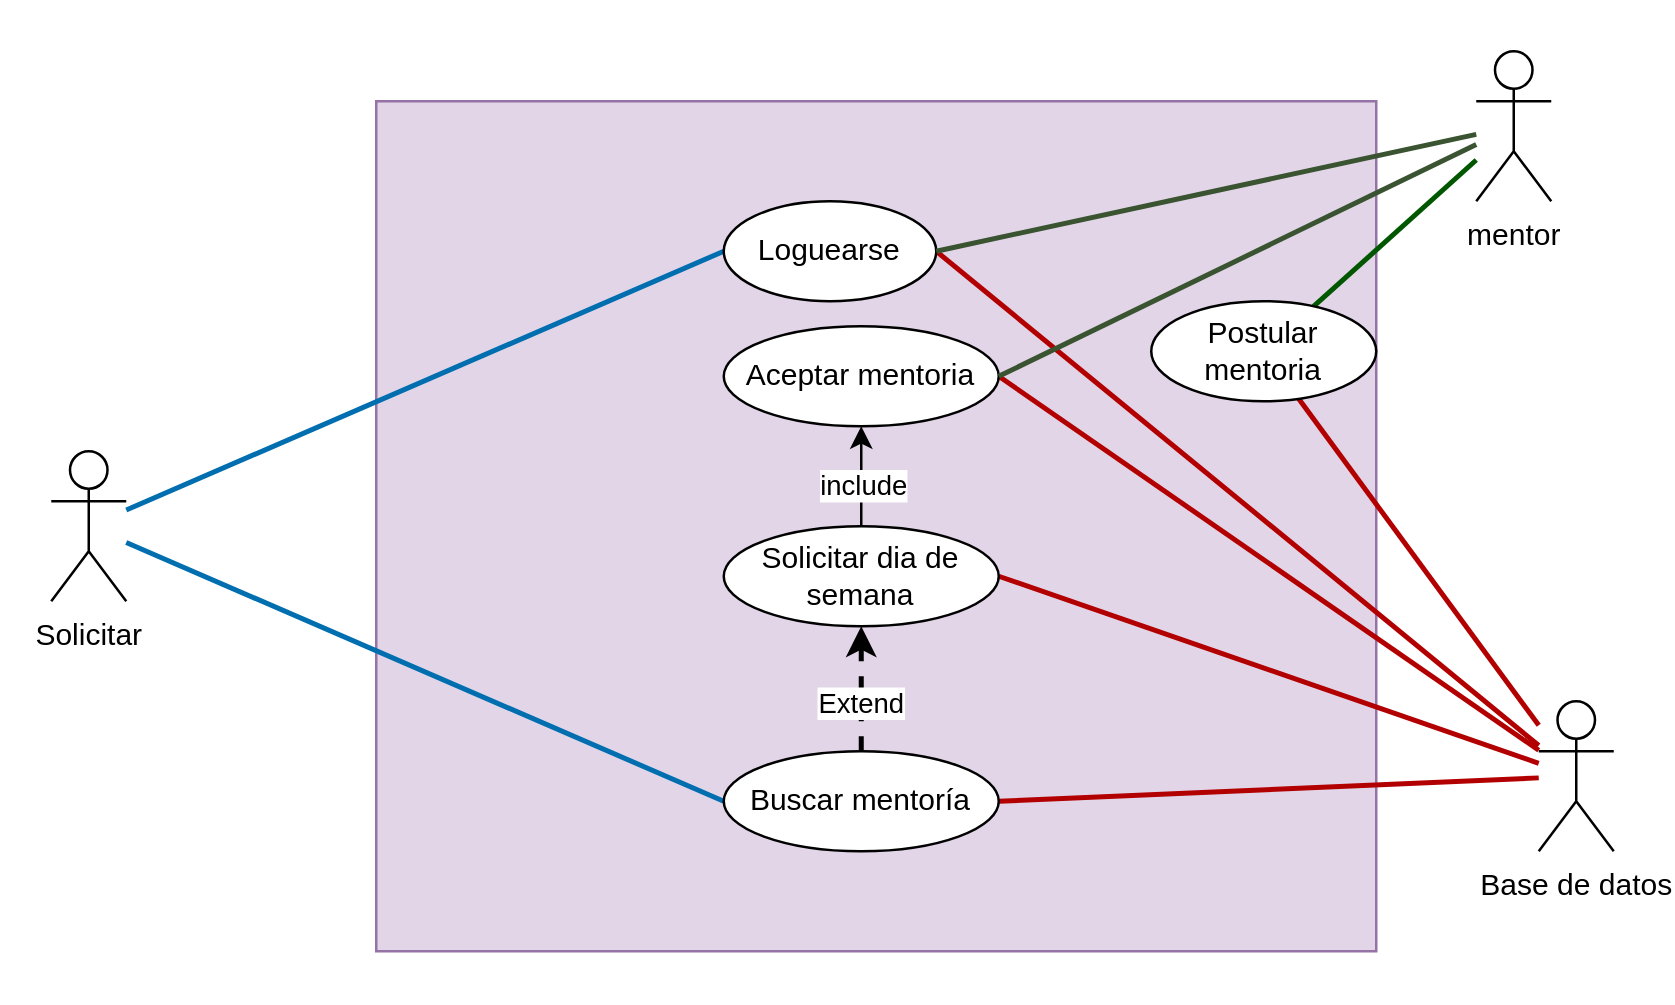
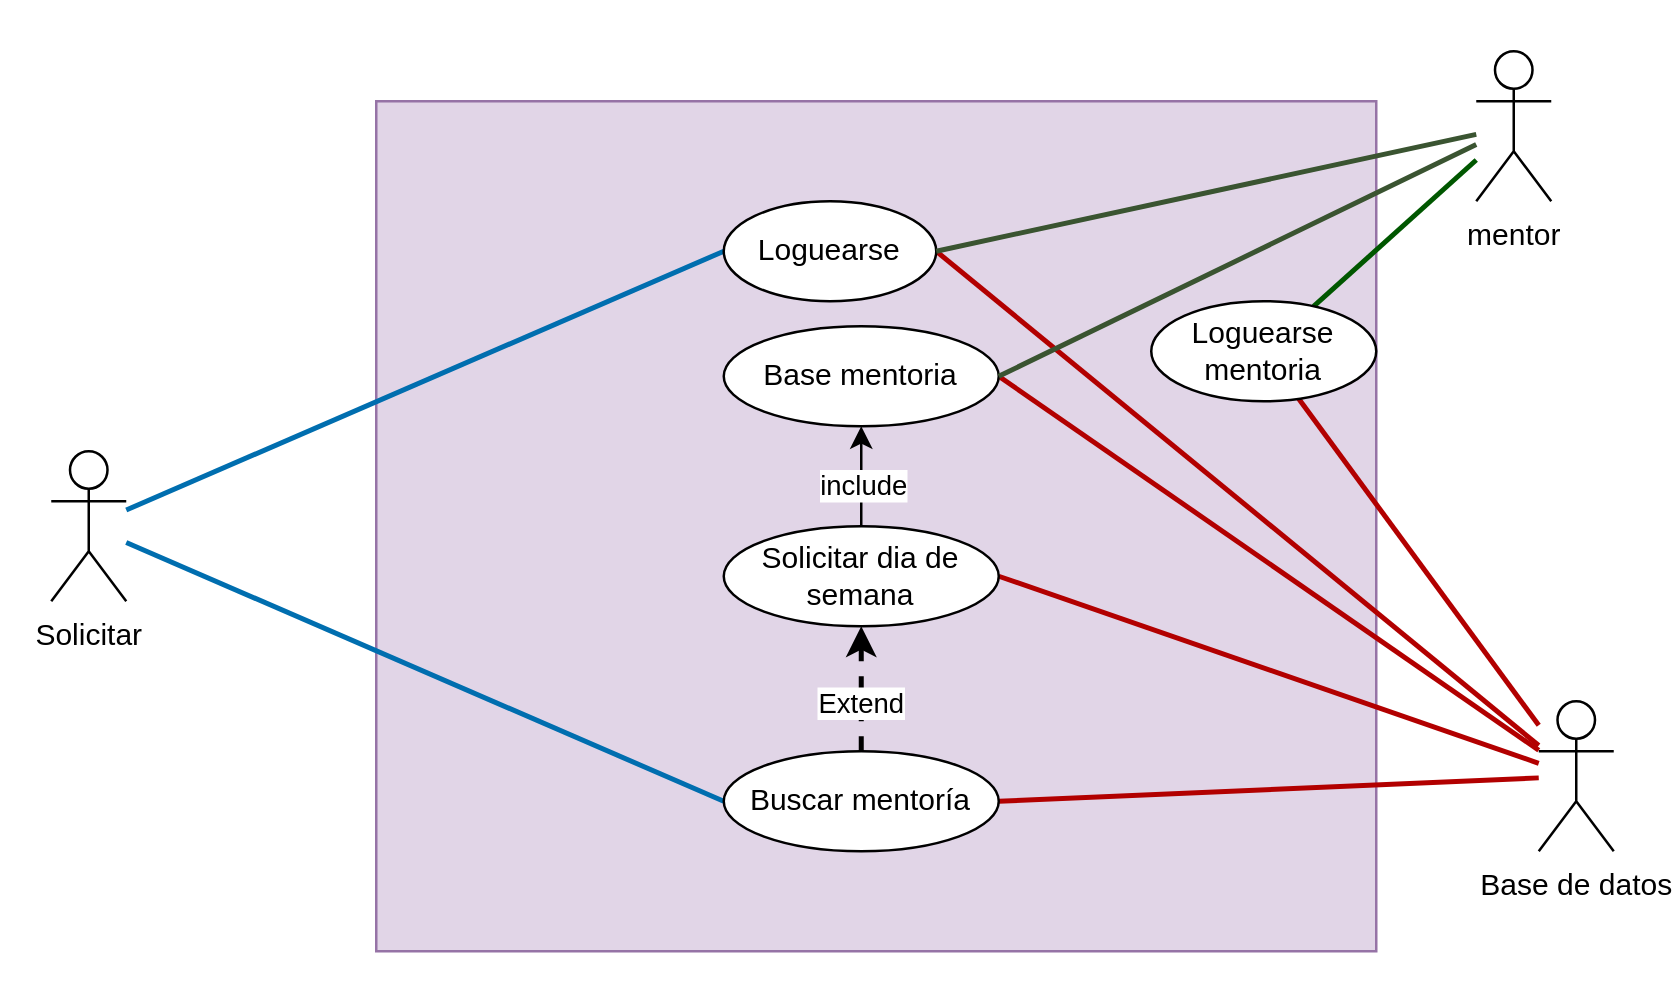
  <mxCell id="0" />
  <mxCell id="1" parent="0" />
  <mxCell id="2" value="" style="verticalLabelPosition=bottom;verticalAlign=top;html=1;shape=mxgraph.basic.rect;fillColor2=none;strokeWidth=1;size=20;indent=5;fillColor=#e1d5e7;container=0;strokeColor=#9673a6;top=1;absoluteCornerSize=1;" vertex="1" parent="1"><mxGeometry x="150" y="40" width="400" height="340" as="geometry" /></mxCell>
  <mxCell id="3" value="" style="orthogonalLoop=1;jettySize=auto;html=1;entryX=0;entryY=0.5;entryDx=0;entryDy=0;endArrow=none;endFill=0;rounded=0;strokeColor=#006EAF;fillColor=#1ba1e2;strokeWidth=2;" edge="1" parent="1" source="5" target="11"><mxGeometry relative="1" as="geometry"><mxPoint x="200" y="140" as="targetPoint" /></mxGeometry></mxCell>
  <mxCell id="4" style="orthogonalLoop=1;jettySize=auto;html=1;entryX=0;entryY=0.5;entryDx=0;entryDy=0;endArrow=none;endFill=0;rounded=0;strokeColor=#006EAF;fillColor=#1ba1e2;strokeWidth=2;" edge="1" parent="1" source="5" target="14"><mxGeometry relative="1" as="geometry" /></mxCell>
  <mxCell id="5" value="Solicitar" style="shape=umlActor;verticalLabelPosition=bottom;verticalAlign=top;html=1;" vertex="1" parent="1"><mxGeometry x="20" y="180" width="30" height="60" as="geometry" /></mxCell>
  <mxCell id="6" style="orthogonalLoop=1;jettySize=auto;html=1;entryX=1;entryY=0.5;entryDx=0;entryDy=0;endArrow=none;endFill=0;rounded=0;strokeColor=#B20000;fillColor=#e51400;strokeWidth=2;" edge="1" parent="1" source="10" target="11"><mxGeometry relative="1" as="geometry" /></mxCell>
  <mxCell id="7" style="orthogonalLoop=1;jettySize=auto;html=1;entryX=1;entryY=0.5;entryDx=0;entryDy=0;endArrow=none;endFill=0;rounded=0;strokeColor=#B20000;fillColor=#e51400;strokeWidth=2;" edge="1" parent="1" source="10" target="14"><mxGeometry relative="1" as="geometry" /></mxCell>
  <mxCell id="8" style="orthogonalLoop=1;jettySize=auto;html=1;entryX=1;entryY=0.5;entryDx=0;entryDy=0;endArrow=none;endFill=0;rounded=0;strokeColor=#B20000;fillColor=#e51400;strokeWidth=2;" edge="1" parent="1" source="10" target="17"><mxGeometry relative="1" as="geometry" /></mxCell>
  <mxCell id="9" value="" style="edgeStyle=none;rounded=0;orthogonalLoop=1;jettySize=auto;html=1;strokeColor=#B20000;strokeWidth=2;endArrow=none;endFill=0;fillColor=#e51400;" edge="1" parent="1" source="10" target="24"><mxGeometry relative="1" as="geometry" /></mxCell>
  <mxCell id="10" value="Base de datos" style="shape=umlActor;verticalLabelPosition=bottom;verticalAlign=top;html=1;" vertex="1" parent="1"><mxGeometry x="615" y="280" width="30" height="60" as="geometry" /></mxCell>
  <mxCell id="11" value="Loguearse" style="ellipse;whiteSpace=wrap;html=1;" vertex="1" parent="1"><mxGeometry x="289" y="80" width="85" height="40" as="geometry" /></mxCell>
  <mxCell id="12" style="edgeStyle=none;rounded=0;orthogonalLoop=1;jettySize=auto;html=1;strokeColor=default;strokeWidth=2;endArrow=classic;endFill=1;dashed=1;" edge="1" parent="1" source="14" target="17"><mxGeometry relative="1" as="geometry" /></mxCell>
  <mxCell id="13" value="Extend" style="edgeLabel;html=1;align=center;verticalAlign=middle;resizable=0;points=[];" vertex="1" connectable="0" parent="12"><mxGeometry x="-0.189" y="1" relative="1" as="geometry"><mxPoint as="offset" /></mxGeometry></mxCell>
  <mxCell id="14" value="Buscar mentoría" style="ellipse;whiteSpace=wrap;html=1;" vertex="1" parent="1"><mxGeometry x="289" y="300" width="110" height="40" as="geometry" /></mxCell>
  <mxCell id="15" style="edgeStyle=none;rounded=0;orthogonalLoop=1;jettySize=auto;html=1;strokeColor=default;endArrow=classic;endFill=1;" edge="1" parent="1" source="17" target="19"><mxGeometry relative="1" as="geometry" /></mxCell>
  <mxCell id="16" value="include" style="edgeLabel;html=1;align=center;verticalAlign=middle;resizable=0;points=[];" vertex="1" connectable="0" parent="15"><mxGeometry x="0.33" y="-1" relative="1" as="geometry"><mxPoint x="-1" y="10" as="offset" /></mxGeometry></mxCell>
  <mxCell id="17" value="Solicitar dia de semana" style="ellipse;whiteSpace=wrap;html=1;" vertex="1" parent="1"><mxGeometry x="289" y="210" width="110" height="40" as="geometry" /></mxCell>
  <mxCell id="18" style="edgeStyle=none;rounded=0;orthogonalLoop=1;jettySize=auto;html=1;strokeColor=#B20000;endArrow=none;endFill=0;fillColor=#e51400;strokeWidth=2;exitX=1;exitY=0.5;exitDx=0;exitDy=0;" edge="1" parent="1" source="19" target="10"><mxGeometry relative="1" as="geometry"><mxPoint x="610" y="280" as="targetPoint" /></mxGeometry></mxCell>
- <mxCell id="19" value="Aceptar mentoria" style="ellipse;whiteSpace=wrap;html=1;" vertex="1" parent="1"><mxGeometry x="289" y="130" width="110" height="40" as="geometry" /></mxCell>
+ <mxCell id="19" value="Base mentoria" style="ellipse;whiteSpace=wrap;html=1;" vertex="1" parent="1"><mxGeometry x="289" y="130" width="110" height="40" as="geometry" /></mxCell>
  <mxCell id="20" style="edgeStyle=none;rounded=0;orthogonalLoop=1;jettySize=auto;html=1;strokeColor=#3A5431;endArrow=none;endFill=0;fillColor=#6d8764;strokeWidth=2;entryX=1;entryY=0.5;entryDx=0;entryDy=0;" edge="1" parent="1" source="23" target="11"><mxGeometry relative="1" as="geometry" /></mxCell>
  <mxCell id="21" style="edgeStyle=none;rounded=0;orthogonalLoop=1;jettySize=auto;html=1;strokeColor=#3A5431;endArrow=none;endFill=0;fillColor=#6d8764;strokeWidth=2;entryX=1;entryY=0.5;entryDx=0;entryDy=0;" edge="1" parent="1" source="23" target="19"><mxGeometry relative="1" as="geometry" /></mxCell>
  <mxCell id="22" style="edgeStyle=none;rounded=0;orthogonalLoop=1;jettySize=auto;html=1;strokeColor=#005700;strokeWidth=2;endArrow=none;endFill=0;fillColor=#008a00;" edge="1" parent="1" source="23" target="24"><mxGeometry relative="1" as="geometry" /></mxCell>
  <mxCell id="23" value="mentor" style="shape=umlActor;verticalLabelPosition=bottom;verticalAlign=top;html=1;" vertex="1" parent="1"><mxGeometry x="590" y="20" width="30" height="60" as="geometry" /></mxCell>
- <mxCell id="24" value="Postular mentoria" style="ellipse;whiteSpace=wrap;html=1;" vertex="1" parent="1"><mxGeometry x="460" y="120" width="90" height="40" as="geometry" /></mxCell>
+ <mxCell id="24" value="Loguearse mentoria" style="ellipse;whiteSpace=wrap;html=1;" vertex="1" parent="1"><mxGeometry x="460" y="120" width="90" height="40" as="geometry" /></mxCell>
